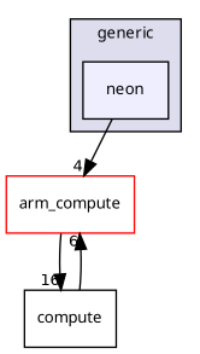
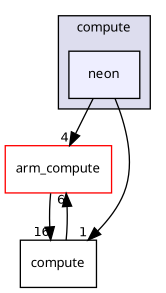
  digraph {
    compound=true
    fontname="Noto Sans"
    node [fontname="Noto Sans" fontsize=10 shape=box style=filled]
    edge [fontname="Noto Sans" labeldistance=1.5 labelfontname=Helvetica labelfontsize=10]
    n1 [fillcolor="#eeeeff" label=neon pencolor=black]
    n2 [color=red fillcolor=white label=arm_compute]
    n3 [label=compute style=""]
    subgraph cluster_1 {
      bgcolor="#ddddee"
      fontsize=10
-     label=generic
+     label=compute
      pencolor=black
      n1
    }
    n1 -> n2 [headlabel=4]
+   n1 -> n3 [headlabel=1]
    n2 -> n3 [headlabel=16]
    n3 -> n2 [headlabel=6]
  }
